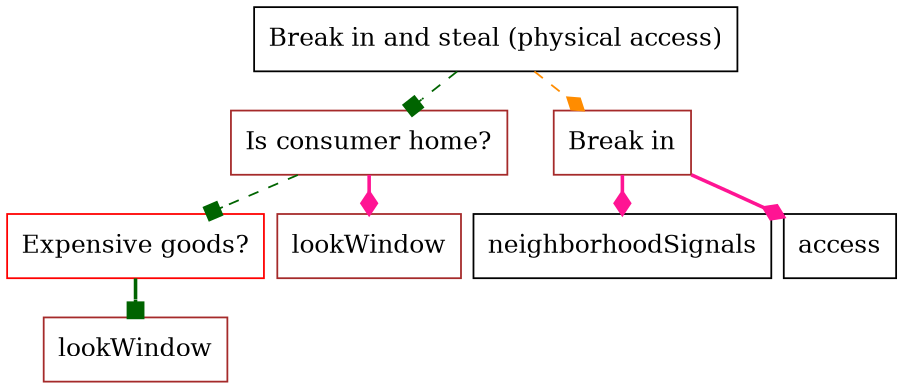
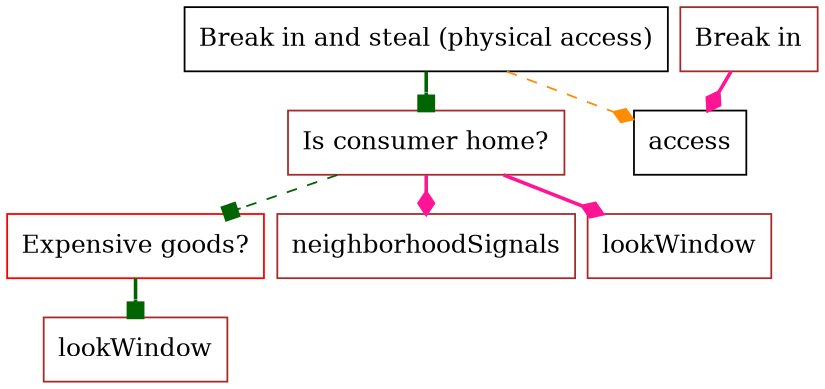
  digraph {
    nodesep=0.1
    ranksep=0.3
    node [color=brown shape=rectangle]
    edge [arrowhead=diamond color=darkgreen style=bold]
    n1 [color=black label="Break in and steal (physical access)" shape=AND]
    n2 [label="Is consumer home?" shape=OR]
    n3 [label="Break in"]
    n4 [color=red label="Expensive goods?"]
    lookWindow
-   neighborhoodSignals [color=black]
+   neighborhoodSignals
    n7 [label=lookWindow]
    n8 [color=black label=access]
-   n1 -> n2 [arrowhead=box style=dashed]
-   n1 -> n3 [color=darkorange style=dashed]
+   n1 -> n2 [arrowhead=box]
+   n1 -> n8 [color=darkorange style=dashed]
    n2 -> n4 [arrowhead=box style=dashed]
-   n3 -> neighborhoodSignals [color=deeppink]
+   n2 -> neighborhoodSignals [color=deeppink]
    n2 -> n7 [color=deeppink]
    n3 -> n8 [color=deeppink]
    n4 -> lookWindow [arrowhead=box]
  }
